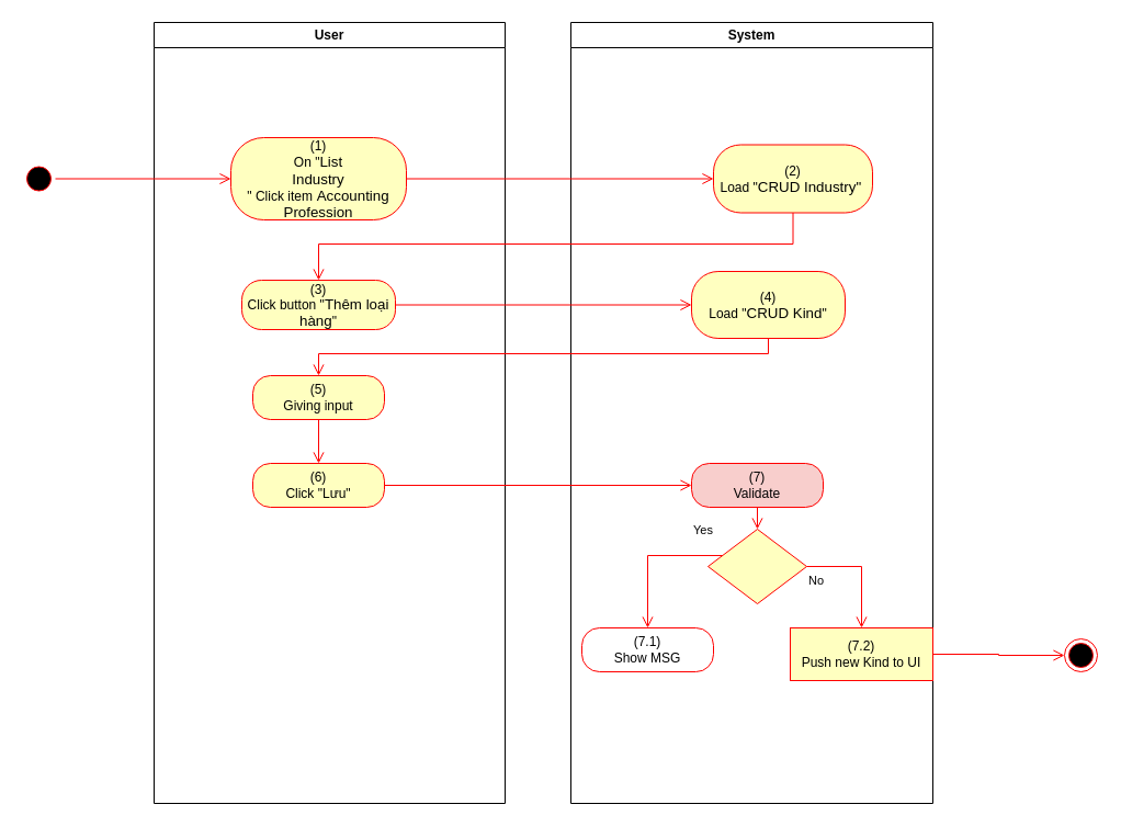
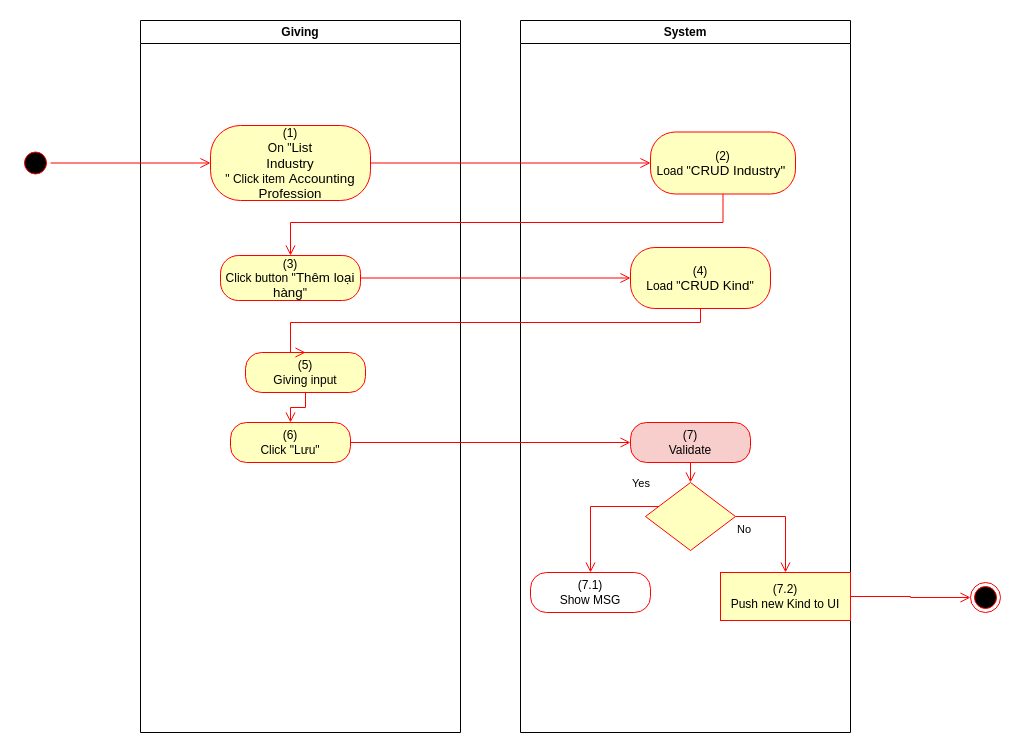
  <mxCell id="0" />
  <mxCell id="1" parent="0" />
- <mxCell id="2" value="User" style="swimlane;whiteSpace=wrap" vertex="1" parent="1"><mxGeometry x="140" y="20" width="320" height="712" as="geometry"><mxRectangle x="120" y="128" width="60" height="23" as="alternateBounds" /></mxGeometry></mxCell>
+ <mxCell id="2" value="Giving" style="swimlane;whiteSpace=wrap" vertex="1" parent="1"><mxGeometry x="140" y="20" width="320" height="712" as="geometry"><mxRectangle x="120" y="128" width="60" height="23" as="alternateBounds" /></mxGeometry></mxCell>
  <mxCell id="3" value="(1)&lt;br style=&quot;padding: 0px ; margin: 0px&quot;&gt;On &quot;&lt;span style=&quot;font-family: &amp;#34;arial&amp;#34; , sans-serif ; font-size: 13.333px&quot;&gt;List&lt;/span&gt;&lt;br style=&quot;font-family: &amp;#34;arial&amp;#34; , sans-serif ; font-size: 13.333px&quot;&gt;&lt;span style=&quot;font-family: &amp;#34;arial&amp;#34; , sans-serif ; font-size: 13.333px&quot;&gt;Industry&lt;/span&gt;&lt;br&gt;&quot; Click item&lt;span lang=&quot;EN-GB&quot; style=&quot;font-size: 10pt ; line-height: 14.267px ; font-family: &amp;#34;arial&amp;#34; , sans-serif&quot;&gt;&amp;nbsp;Accounting Profession&lt;/span&gt;" style="rounded=1;whiteSpace=wrap;html=1;arcSize=40;fontColor=#000000;fillColor=#ffffc0;strokeColor=#ff0000;" vertex="1" parent="2"><mxGeometry x="70" y="105" width="160" height="75" as="geometry" /></mxCell>
  <mxCell id="4" value="(3)&lt;br&gt;Click button &quot;&lt;span lang=&quot;EN-GB&quot; style=&quot;font-size: 10.0pt ; line-height: 107% ; font-family: &amp;#34;arial&amp;#34; , sans-serif&quot;&gt;Thêm loại hàng&lt;/span&gt;&quot;" style="rounded=1;whiteSpace=wrap;html=1;arcSize=40;fontColor=#000000;fillColor=#ffffc0;strokeColor=#ff0000;" vertex="1" parent="2"><mxGeometry x="80" y="235" width="140" height="45" as="geometry" /></mxCell>
  <mxCell id="5" value="(6)&lt;br&gt;Click &quot;Lưu&quot;" style="rounded=1;whiteSpace=wrap;html=1;arcSize=40;fontColor=#000000;fillColor=#ffffc0;strokeColor=#ff0000;" vertex="1" parent="2"><mxGeometry x="90" y="402" width="120" height="40" as="geometry" /></mxCell>
- <mxCell id="6" value="(5)&lt;br&gt;Giving input" style="rounded=1;whiteSpace=wrap;html=1;arcSize=40;fontColor=#000000;fillColor=#ffffc0;strokeColor=#ff0000;" vertex="1" parent="2"><mxGeometry x="90" y="322" width="120" height="40" as="geometry" /></mxCell>
+ <mxCell id="6" value="(5)&lt;br&gt;Giving input" style="rounded=1;whiteSpace=wrap;html=1;arcSize=40;fontColor=#000000;fillColor=#ffffc0;strokeColor=#ff0000;" vertex="1" parent="2"><mxGeometry x="105" y="332" width="120" height="40" as="geometry" /></mxCell>
  <mxCell id="7" value="" style="edgeStyle=orthogonalEdgeStyle;html=1;verticalAlign=bottom;endArrow=open;endSize=8;strokeColor=#ff0000;rounded=0;entryX=0.5;entryY=0;entryDx=0;entryDy=0;" edge="1" parent="2" source="6" target="5"><mxGeometry relative="1" as="geometry"><mxPoint x="330" y="402" as="targetPoint" /></mxGeometry></mxCell>
  <mxCell id="8" value="System" style="swimlane;whiteSpace=wrap;startSize=23;" vertex="1" parent="1"><mxGeometry x="520" y="20" width="330" height="712" as="geometry" /></mxCell>
  <mxCell id="9" value="(2)&lt;br&gt;Load &quot;&lt;span lang=&quot;EN-GB&quot; style=&quot;font-size: 10.0pt ; line-height: 107% ; font-family: &amp;#34;arial&amp;#34; , sans-serif&quot;&gt;CRUD Industry&quot;&lt;/span&gt;&amp;nbsp;" style="rounded=1;whiteSpace=wrap;html=1;arcSize=40;fontColor=#000000;fillColor=#ffffc0;strokeColor=#ff0000;" vertex="1" parent="8"><mxGeometry x="130" y="111.5" width="145" height="62" as="geometry" /></mxCell>
  <mxCell id="10" value="(7)&lt;br&gt;Validate" style="rounded=1;whiteSpace=wrap;html=1;arcSize=40;fontColor=#000000;fillColor=#f8cecc;strokeColor=#ff0000;" vertex="1" parent="8"><mxGeometry x="110" y="402" width="120" height="40" as="geometry" /></mxCell>
  <mxCell id="11" value="" style="edgeStyle=orthogonalEdgeStyle;html=1;verticalAlign=bottom;endArrow=open;endSize=8;strokeColor=#ff0000;rounded=0;entryX=0.5;entryY=0;entryDx=0;entryDy=0;" edge="1" parent="8" source="10" target="12"><mxGeometry relative="1" as="geometry"><mxPoint x="165" y="442" as="targetPoint" /></mxGeometry></mxCell>
  <mxCell id="12" value="" style="rhombus;whiteSpace=wrap;html=1;fillColor=#ffffc0;strokeColor=#ff0000;" vertex="1" parent="8"><mxGeometry x="125" y="462" width="90" height="68" as="geometry" /></mxCell>
  <mxCell id="13" value="No" style="edgeStyle=orthogonalEdgeStyle;html=1;align=left;verticalAlign=top;endArrow=open;endSize=8;strokeColor=#ff0000;rounded=0;exitX=1;exitY=0.5;exitDx=0;exitDy=0;" edge="1" parent="8" source="12" target="14"><mxGeometry x="-1" relative="1" as="geometry"><mxPoint x="170" y="552" as="targetPoint" /></mxGeometry></mxCell>
  <mxCell id="14" value="(7.2)&lt;br&gt;Push new Kind to UI" style="whiteSpace=wrap;html=1;arcSize=40;fontColor=#000000;fillColor=#ffffc0;strokeColor=#ff0000;rounded=0;" vertex="1" parent="8"><mxGeometry x="200" y="552" width="130" height="48" as="geometry" /></mxCell>
  <mxCell id="15" value="(7.1)&lt;br&gt;Show MSG" style="rounded=1;whiteSpace=wrap;html=1;arcSize=40;fontColor=#000000;fillColor=#ffffff;strokeColor=#ff0000;" vertex="1" parent="8"><mxGeometry x="10" y="552" width="120" height="40" as="geometry" /></mxCell>
  <mxCell id="16" value="Yes" style="edgeStyle=orthogonalEdgeStyle;html=1;align=left;verticalAlign=bottom;endArrow=open;endSize=8;strokeColor=#ff0000;rounded=0;entryX=0.5;entryY=0;entryDx=0;entryDy=0;" edge="1" parent="8" source="12" target="15"><mxGeometry x="-0.579" y="-14" relative="1" as="geometry"><mxPoint x="70" y="552" as="targetPoint" /><Array as="points"><mxPoint x="70" y="486" /></Array><mxPoint as="offset" /></mxGeometry></mxCell>
  <mxCell id="17" value="(4)&lt;br&gt;Load &quot;&lt;span lang=&quot;EN-GB&quot; style=&quot;font-size: 10.0pt ; line-height: 107% ; font-family: &amp;#34;arial&amp;#34; , sans-serif&quot;&gt;CRUD Kind&lt;/span&gt;&quot;" style="rounded=1;whiteSpace=wrap;html=1;arcSize=40;fontColor=#000000;fillColor=#ffffc0;strokeColor=#ff0000;" vertex="1" parent="8"><mxGeometry x="110" y="227" width="140" height="61" as="geometry" /></mxCell>
  <mxCell id="18" value="" style="ellipse;html=1;shape=startState;fillColor=#000000;strokeColor=#ff0000;" vertex="1" parent="1"><mxGeometry x="20" y="147.5" width="30" height="30" as="geometry" /></mxCell>
  <mxCell id="19" value="" style="edgeStyle=orthogonalEdgeStyle;html=1;verticalAlign=bottom;endArrow=open;endSize=8;strokeColor=#ff0000;rounded=0;entryX=0;entryY=0.5;entryDx=0;entryDy=0;" edge="1" parent="1" source="18" target="3"><mxGeometry relative="1" as="geometry"><mxPoint x="200" y="145" as="targetPoint" /></mxGeometry></mxCell>
  <mxCell id="20" value="" style="edgeStyle=orthogonalEdgeStyle;html=1;verticalAlign=bottom;endArrow=open;endSize=8;strokeColor=#ff0000;rounded=0;entryX=0;entryY=0.5;entryDx=0;entryDy=0;" edge="1" parent="1" source="3" target="9"><mxGeometry relative="1" as="geometry"><mxPoint x="600" y="163" as="targetPoint" /></mxGeometry></mxCell>
  <mxCell id="21" value="" style="edgeStyle=orthogonalEdgeStyle;html=1;verticalAlign=bottom;endArrow=open;endSize=8;strokeColor=#ff0000;rounded=0;entryX=0.5;entryY=0;entryDx=0;entryDy=0;" edge="1" parent="1" source="9" target="4"><mxGeometry relative="1" as="geometry"><mxPoint x="685" y="242" as="targetPoint" /><Array as="points"><mxPoint x="723" y="222" /><mxPoint x="290" y="222" /></Array></mxGeometry></mxCell>
  <mxCell id="22" value="" style="edgeStyle=orthogonalEdgeStyle;html=1;verticalAlign=bottom;endArrow=open;endSize=8;strokeColor=#ff0000;rounded=0;entryX=0;entryY=0.5;entryDx=0;entryDy=0;" edge="1" parent="1" source="5" target="10"><mxGeometry relative="1" as="geometry"><mxPoint x="280" y="462" as="targetPoint" /></mxGeometry></mxCell>
  <mxCell id="23" value="" style="ellipse;html=1;shape=endState;fillColor=#000000;strokeColor=#ff0000;" vertex="1" parent="1"><mxGeometry x="970" y="582" width="30" height="30" as="geometry" /></mxCell>
  <mxCell id="24" value="" style="edgeStyle=orthogonalEdgeStyle;html=1;verticalAlign=bottom;endArrow=open;endSize=8;strokeColor=#ff0000;rounded=0;exitX=1;exitY=0.5;exitDx=0;exitDy=0;entryX=0;entryY=0.5;entryDx=0;entryDy=0;" edge="1" parent="1" source="14" target="23"><mxGeometry relative="1" as="geometry"><mxPoint x="965" y="596" as="targetPoint" /><mxPoint x="845" y="677" as="sourcePoint" /></mxGeometry></mxCell>
  <mxCell id="25" value="" style="edgeStyle=orthogonalEdgeStyle;html=1;verticalAlign=bottom;endArrow=open;endSize=8;strokeColor=#ff0000;rounded=0;entryX=0;entryY=0.5;entryDx=0;entryDy=0;" edge="1" parent="1" source="4" target="17"><mxGeometry relative="1" as="geometry"><mxPoint x="280" y="355" as="targetPoint" /></mxGeometry></mxCell>
  <mxCell id="26" value="" style="edgeStyle=orthogonalEdgeStyle;html=1;verticalAlign=bottom;endArrow=open;endSize=8;strokeColor=#ff0000;rounded=0;entryX=0.5;entryY=0;entryDx=0;entryDy=0;" edge="1" parent="1" source="17" target="6"><mxGeometry relative="1" as="geometry"><mxPoint x="690" y="352" as="targetPoint" /><Array as="points"><mxPoint x="700" y="322" /><mxPoint x="290" y="322" /></Array></mxGeometry></mxCell>
